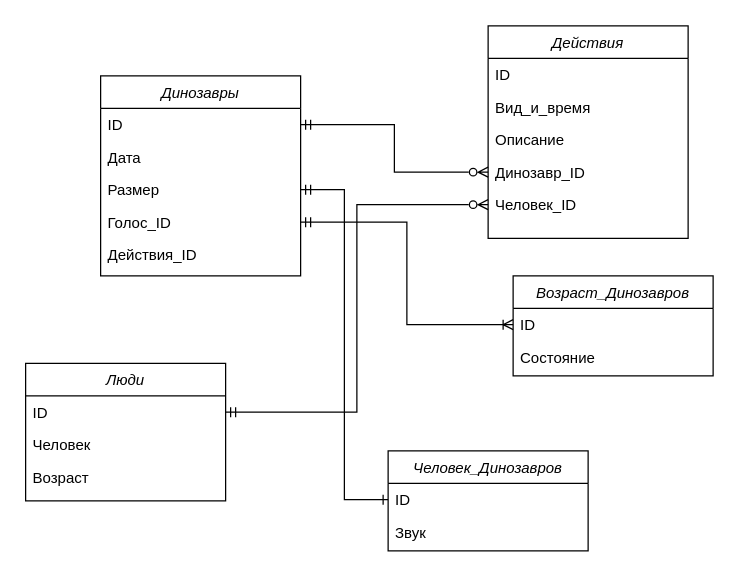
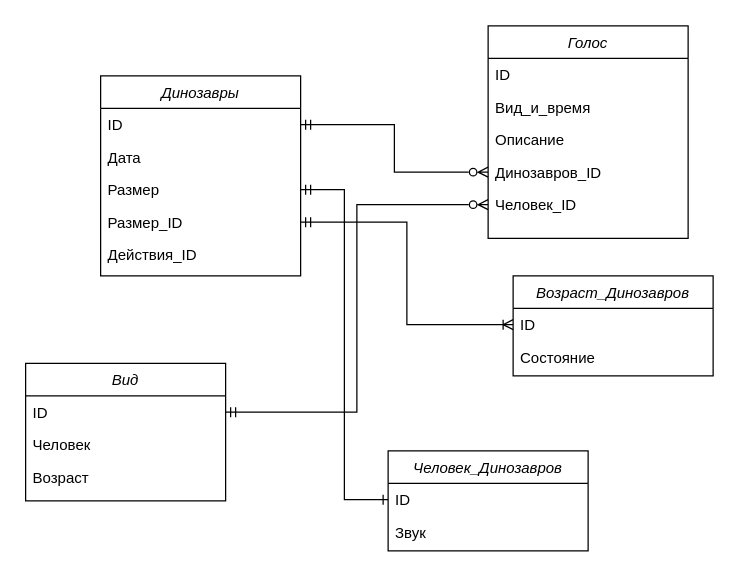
  <mxCell id="0" />
  <mxCell id="1" parent="0" />
  <mxCell id="2" value="Динозавры" style="swimlane;fontStyle=2;align=center;verticalAlign=top;childLayout=stackLayout;horizontal=1;startSize=26;horizontalStack=0;resizeParent=1;resizeLast=0;collapsible=1;marginBottom=0;rounded=0;shadow=0;strokeWidth=1;" parent="1" vertex="1"><mxGeometry x="80" y="60" width="160" height="160" as="geometry"><mxRectangle x="230" y="140" width="160" height="26" as="alternateBounds" /></mxGeometry></mxCell>
  <mxCell id="3" value="ID" style="text;align=left;verticalAlign=top;spacingLeft=4;spacingRight=4;overflow=hidden;rotatable=0;points=[[0,0.5],[1,0.5]];portConstraint=eastwest;" parent="2" vertex="1"><mxGeometry y="26" width="160" height="26" as="geometry" /></mxCell>
  <mxCell id="4" value="Дата" style="text;align=left;verticalAlign=top;spacingLeft=4;spacingRight=4;overflow=hidden;rotatable=0;points=[[0,0.5],[1,0.5]];portConstraint=eastwest;rounded=0;shadow=0;html=0;" parent="2" vertex="1"><mxGeometry y="52" width="160" height="26" as="geometry" /></mxCell>
  <mxCell id="5" value="Размер" style="text;align=left;verticalAlign=top;spacingLeft=4;spacingRight=4;overflow=hidden;rotatable=0;points=[[0,0.5],[1,0.5]];portConstraint=eastwest;rounded=0;shadow=0;html=0;" parent="2" vertex="1"><mxGeometry y="78" width="160" height="26" as="geometry" /></mxCell>
- <mxCell id="6" value="Голос_ID " style="text;align=left;verticalAlign=top;spacingLeft=4;spacingRight=4;overflow=hidden;rotatable=0;points=[[0,0.5],[1,0.5]];portConstraint=eastwest;rounded=0;shadow=0;html=0;" parent="2" vertex="1"><mxGeometry y="104" width="160" height="26" as="geometry" /></mxCell>
+ <mxCell id="6" value="Размер_ID " style="text;align=left;verticalAlign=top;spacingLeft=4;spacingRight=4;overflow=hidden;rotatable=0;points=[[0,0.5],[1,0.5]];portConstraint=eastwest;rounded=0;shadow=0;html=0;" parent="2" vertex="1"><mxGeometry y="104" width="160" height="26" as="geometry" /></mxCell>
  <mxCell id="7" value="Действия_ID " style="text;align=left;verticalAlign=top;spacingLeft=4;spacingRight=4;overflow=hidden;rotatable=0;points=[[0,0.5],[1,0.5]];portConstraint=eastwest;rounded=0;shadow=0;html=0;" parent="2" vertex="1"><mxGeometry y="130" width="160" height="26" as="geometry" /></mxCell>
  <mxCell id="8" value="Человек_Динозавров" style="swimlane;fontStyle=2;align=center;verticalAlign=top;childLayout=stackLayout;horizontal=1;startSize=26;horizontalStack=0;resizeParent=1;resizeLast=0;collapsible=1;marginBottom=0;rounded=0;shadow=0;strokeWidth=1;" parent="1" vertex="1"><mxGeometry x="310" y="360" width="160" height="80" as="geometry"><mxRectangle x="230" y="140" width="160" height="26" as="alternateBounds" /></mxGeometry></mxCell>
  <mxCell id="9" value="ID" style="text;align=left;verticalAlign=top;spacingLeft=4;spacingRight=4;overflow=hidden;rotatable=0;points=[[0,0.5],[1,0.5]];portConstraint=eastwest;" parent="8" vertex="1"><mxGeometry y="26" width="160" height="26" as="geometry" /></mxCell>
  <mxCell id="10" value="Звук" style="text;align=left;verticalAlign=top;spacingLeft=4;spacingRight=4;overflow=hidden;rotatable=0;points=[[0,0.5],[1,0.5]];portConstraint=eastwest;rounded=0;shadow=0;html=0;" parent="8" vertex="1"><mxGeometry y="52" width="160" height="26" as="geometry" /></mxCell>
  <mxCell id="11" value="Возраст_Динозавров" style="swimlane;fontStyle=2;align=center;verticalAlign=top;childLayout=stackLayout;horizontal=1;startSize=26;horizontalStack=0;resizeParent=1;resizeLast=0;collapsible=1;marginBottom=0;rounded=0;shadow=0;strokeWidth=1;" parent="1" vertex="1"><mxGeometry x="410" y="220" width="160" height="80" as="geometry"><mxRectangle x="230" y="140" width="160" height="26" as="alternateBounds" /></mxGeometry></mxCell>
  <mxCell id="12" value="ID" style="text;align=left;verticalAlign=top;spacingLeft=4;spacingRight=4;overflow=hidden;rotatable=0;points=[[0,0.5],[1,0.5]];portConstraint=eastwest;" parent="11" vertex="1"><mxGeometry y="26" width="160" height="26" as="geometry" /></mxCell>
  <mxCell id="13" value="Состояние" style="text;align=left;verticalAlign=top;spacingLeft=4;spacingRight=4;overflow=hidden;rotatable=0;points=[[0,0.5],[1,0.5]];portConstraint=eastwest;rounded=0;shadow=0;html=0;" parent="11" vertex="1"><mxGeometry y="52" width="160" height="26" as="geometry" /></mxCell>
- <mxCell id="14" value="Люди" style="swimlane;fontStyle=2;align=center;verticalAlign=top;childLayout=stackLayout;horizontal=1;startSize=26;horizontalStack=0;resizeParent=1;resizeLast=0;collapsible=1;marginBottom=0;rounded=0;shadow=0;strokeWidth=1;" parent="1" vertex="1"><mxGeometry x="20" y="290" width="160" height="110" as="geometry"><mxRectangle x="230" y="140" width="160" height="26" as="alternateBounds" /></mxGeometry></mxCell>
+ <mxCell id="14" value="Вид" style="swimlane;fontStyle=2;align=center;verticalAlign=top;childLayout=stackLayout;horizontal=1;startSize=26;horizontalStack=0;resizeParent=1;resizeLast=0;collapsible=1;marginBottom=0;rounded=0;shadow=0;strokeWidth=1;" parent="1" vertex="1"><mxGeometry x="20" y="290" width="160" height="110" as="geometry"><mxRectangle x="230" y="140" width="160" height="26" as="alternateBounds" /></mxGeometry></mxCell>
  <mxCell id="15" value="ID" style="text;align=left;verticalAlign=top;spacingLeft=4;spacingRight=4;overflow=hidden;rotatable=0;points=[[0,0.5],[1,0.5]];portConstraint=eastwest;" parent="14" vertex="1"><mxGeometry y="26" width="160" height="26" as="geometry" /></mxCell>
  <mxCell id="16" value="Человек" style="text;align=left;verticalAlign=top;spacingLeft=4;spacingRight=4;overflow=hidden;rotatable=0;points=[[0,0.5],[1,0.5]];portConstraint=eastwest;rounded=0;shadow=0;html=0;" parent="14" vertex="1"><mxGeometry y="52" width="160" height="26" as="geometry" /></mxCell>
  <mxCell id="17" value="Возраст" style="text;align=left;verticalAlign=top;spacingLeft=4;spacingRight=4;overflow=hidden;rotatable=0;points=[[0,0.5],[1,0.5]];portConstraint=eastwest;rounded=0;shadow=0;html=0;" parent="14" vertex="1"><mxGeometry y="78" width="160" height="26" as="geometry" /></mxCell>
- <mxCell id="18" value="Действия" style="swimlane;fontStyle=2;align=center;verticalAlign=top;childLayout=stackLayout;horizontal=1;startSize=26;horizontalStack=0;resizeParent=1;resizeLast=0;collapsible=1;marginBottom=0;rounded=0;shadow=0;strokeWidth=1;" parent="1" vertex="1"><mxGeometry x="390" y="20" width="160" height="170" as="geometry"><mxRectangle x="230" y="140" width="160" height="26" as="alternateBounds" /></mxGeometry></mxCell>
+ <mxCell id="18" value="Голос" style="swimlane;fontStyle=2;align=center;verticalAlign=top;childLayout=stackLayout;horizontal=1;startSize=26;horizontalStack=0;resizeParent=1;resizeLast=0;collapsible=1;marginBottom=0;rounded=0;shadow=0;strokeWidth=1;" parent="1" vertex="1"><mxGeometry x="390" y="20" width="160" height="170" as="geometry"><mxRectangle x="230" y="140" width="160" height="26" as="alternateBounds" /></mxGeometry></mxCell>
  <mxCell id="19" value="ID" style="text;align=left;verticalAlign=top;spacingLeft=4;spacingRight=4;overflow=hidden;rotatable=0;points=[[0,0.5],[1,0.5]];portConstraint=eastwest;" parent="18" vertex="1"><mxGeometry y="26" width="160" height="26" as="geometry" /></mxCell>
  <mxCell id="20" value="Вид_и_время" style="text;align=left;verticalAlign=top;spacingLeft=4;spacingRight=4;overflow=hidden;rotatable=0;points=[[0,0.5],[1,0.5]];portConstraint=eastwest;rounded=0;shadow=0;html=0;" parent="18" vertex="1"><mxGeometry y="52" width="160" height="26" as="geometry" /></mxCell>
  <mxCell id="21" value="Описание" style="text;align=left;verticalAlign=top;spacingLeft=4;spacingRight=4;overflow=hidden;rotatable=0;points=[[0,0.5],[1,0.5]];portConstraint=eastwest;rounded=0;shadow=0;html=0;" parent="18" vertex="1"><mxGeometry y="78" width="160" height="26" as="geometry" /></mxCell>
- <mxCell id="22" value="Динозавр_ID" style="text;align=left;verticalAlign=top;spacingLeft=4;spacingRight=4;overflow=hidden;rotatable=0;points=[[0,0.5],[1,0.5]];portConstraint=eastwest;rounded=0;shadow=0;html=0;" parent="18" vertex="1"><mxGeometry y="104" width="160" height="26" as="geometry" /></mxCell>
+ <mxCell id="22" value="Динозавров_ID" style="text;align=left;verticalAlign=top;spacingLeft=4;spacingRight=4;overflow=hidden;rotatable=0;points=[[0,0.5],[1,0.5]];portConstraint=eastwest;rounded=0;shadow=0;html=0;" parent="18" vertex="1"><mxGeometry y="104" width="160" height="26" as="geometry" /></mxCell>
  <mxCell id="23" value="Человек_ID" style="text;align=left;verticalAlign=top;spacingLeft=4;spacingRight=4;overflow=hidden;rotatable=0;points=[[0,0.5],[1,0.5]];portConstraint=eastwest;rounded=0;shadow=0;html=0;" parent="18" vertex="1"><mxGeometry y="130" width="160" height="26" as="geometry" /></mxCell>
  <mxCell id="24" style="edgeStyle=orthogonalEdgeStyle;rounded=0;orthogonalLoop=1;jettySize=auto;html=1;exitX=1;exitY=0.5;exitDx=0;exitDy=0;entryX=0;entryY=0.5;entryDx=0;entryDy=0;startArrow=ERmandOne;startFill=0;endArrow=ERzeroToMany;endFill=0;" parent="1" source="15" target="23" edge="1"><mxGeometry relative="1" as="geometry" /></mxCell>
  <mxCell id="25" style="edgeStyle=orthogonalEdgeStyle;rounded=0;orthogonalLoop=1;jettySize=auto;html=1;exitX=1;exitY=0.5;exitDx=0;exitDy=0;entryX=0;entryY=0.5;entryDx=0;entryDy=0;startArrow=ERmandOne;startFill=0;endArrow=ERzeroToMany;endFill=0;" parent="1" source="3" target="22" edge="1"><mxGeometry relative="1" as="geometry" /></mxCell>
  <mxCell id="26" style="edgeStyle=orthogonalEdgeStyle;rounded=0;orthogonalLoop=1;jettySize=auto;html=1;exitX=1;exitY=0.5;exitDx=0;exitDy=0;startArrow=ERmandOne;startFill=0;endArrow=ERoneToMany;endFill=0;" parent="1" source="6" target="12" edge="1"><mxGeometry relative="1" as="geometry" /></mxCell>
  <mxCell id="27" style="edgeStyle=orthogonalEdgeStyle;rounded=0;orthogonalLoop=1;jettySize=auto;html=1;exitX=1;exitY=0.5;exitDx=0;exitDy=0;entryX=0;entryY=0.5;entryDx=0;entryDy=0;startArrow=ERmandOne;startFill=0;endArrow=ERone;endFill=0;" parent="1" source="5" target="9" edge="1"><mxGeometry relative="1" as="geometry" /></mxCell>
